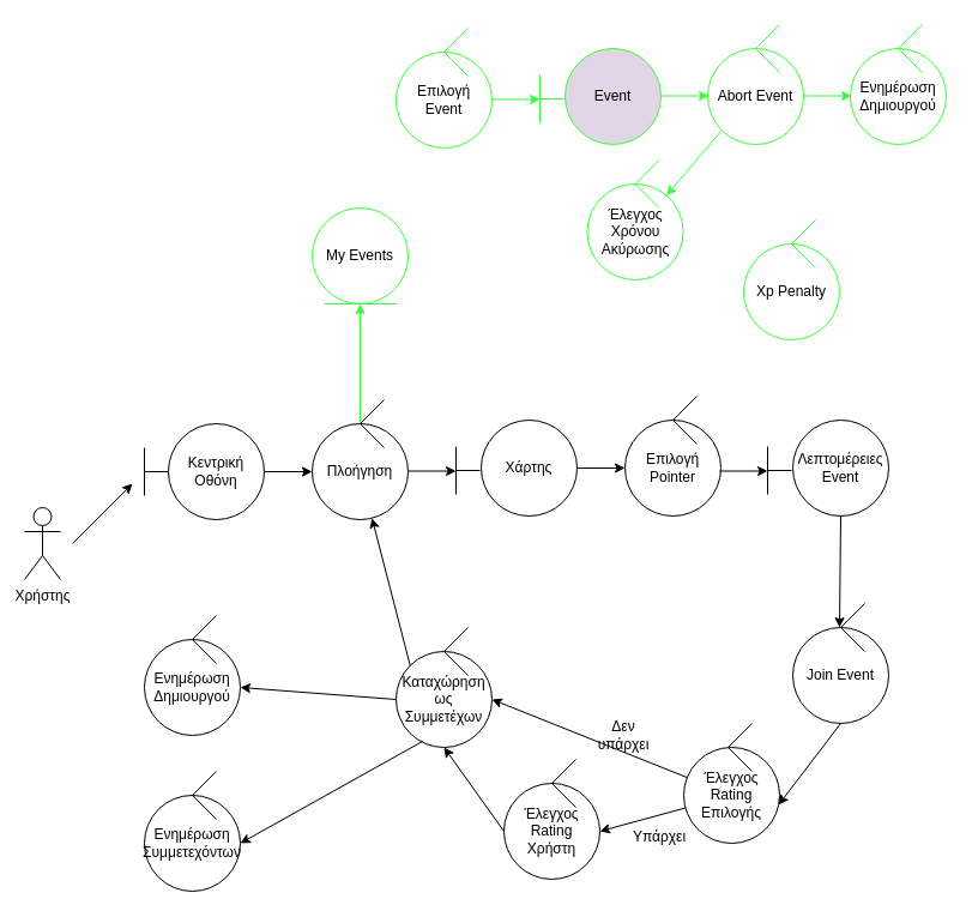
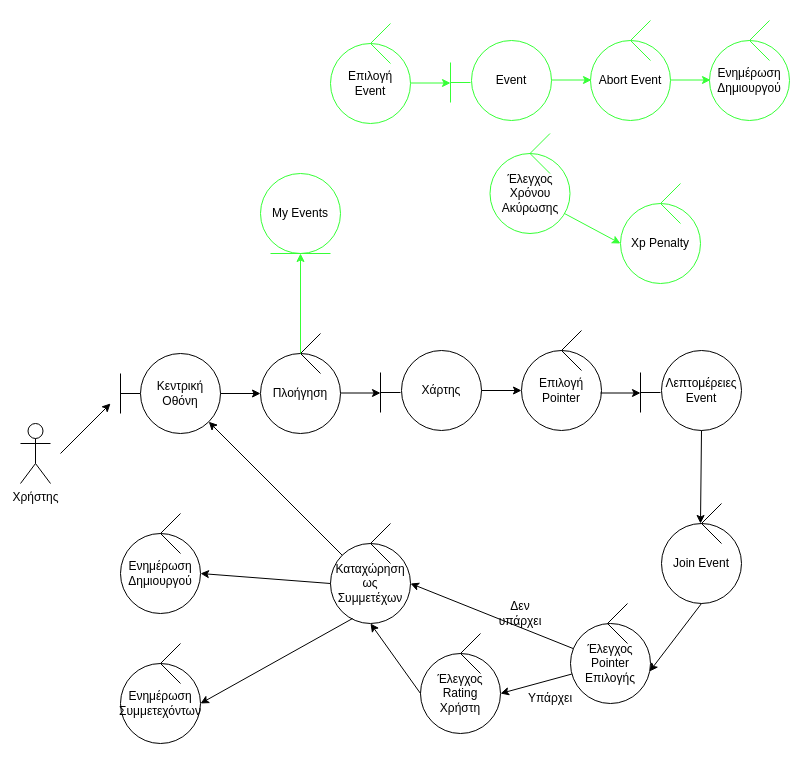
  <mxCell id="0" />
  <mxCell id="1" parent="0" />
  <mxCell id="2" value="Χρήστης" style="shape=umlActor;verticalLabelPosition=bottom;verticalAlign=top;html=1;outlineConnect=0;" vertex="1" parent="1"><mxGeometry x="20" y="423" width="30" height="60" as="geometry" /></mxCell>
  <mxCell id="3" value="" style="endArrow=none;html=1;rounded=0;" edge="1" parent="1"><mxGeometry width="50" height="50" relative="1" as="geometry"><mxPoint x="120" y="393" as="sourcePoint" /><mxPoint x="140" y="393" as="targetPoint" /></mxGeometry></mxCell>
  <mxCell id="4" value="" style="endArrow=none;html=1;rounded=0;" edge="1" parent="1"><mxGeometry width="50" height="50" relative="1" as="geometry"><mxPoint x="120" y="413" as="sourcePoint" /><mxPoint x="120" y="373" as="targetPoint" /></mxGeometry></mxCell>
  <mxCell id="5" value="" style="endArrow=classic;html=1;rounded=0;" edge="1" parent="1"><mxGeometry width="50" height="50" relative="1" as="geometry"><mxPoint x="60" y="453" as="sourcePoint" /><mxPoint x="110" y="403" as="targetPoint" /></mxGeometry></mxCell>
  <mxCell id="6" value="Κεντρική Οθόνη" style="ellipse;whiteSpace=wrap;html=1;aspect=fixed;" vertex="1" parent="1"><mxGeometry x="140" y="353" width="80" height="80" as="geometry" /></mxCell>
  <mxCell id="7" value="Πλοήγηση" style="ellipse;whiteSpace=wrap;html=1;aspect=fixed;" vertex="1" parent="1"><mxGeometry x="260" y="353" width="80" height="80" as="geometry" /></mxCell>
  <mxCell id="8" value="" style="endArrow=none;html=1;rounded=0;" edge="1" parent="1"><mxGeometry width="50" height="50" relative="1" as="geometry"><mxPoint x="300" y="353" as="sourcePoint" /><mxPoint x="320" y="333" as="targetPoint" /></mxGeometry></mxCell>
  <mxCell id="9" value="" style="endArrow=none;html=1;rounded=0;" edge="1" parent="1"><mxGeometry width="50" height="50" relative="1" as="geometry"><mxPoint x="300" y="353" as="sourcePoint" /><mxPoint x="320" y="373" as="targetPoint" /></mxGeometry></mxCell>
  <mxCell id="10" value="" style="endArrow=classic;html=1;rounded=0;entryX=0;entryY=0.5;entryDx=0;entryDy=0;" edge="1" target="7" parent="1"><mxGeometry width="50" height="50" relative="1" as="geometry"><mxPoint x="220" y="393" as="sourcePoint" /><mxPoint x="310" y="403" as="targetPoint" /></mxGeometry></mxCell>
  <mxCell id="11" value="Χάρτης" style="ellipse;whiteSpace=wrap;html=1;aspect=fixed;" vertex="1" parent="1"><mxGeometry x="401" y="350" width="80" height="80" as="geometry" /></mxCell>
  <mxCell id="12" value="" style="endArrow=none;html=1;rounded=0;" edge="1" parent="1"><mxGeometry width="50" height="50" relative="1" as="geometry"><mxPoint x="380" y="412" as="sourcePoint" /><mxPoint x="380" y="372" as="targetPoint" /></mxGeometry></mxCell>
  <mxCell id="13" value="" style="endArrow=none;html=1;rounded=0;" edge="1" parent="1"><mxGeometry width="50" height="50" relative="1" as="geometry"><mxPoint x="380" y="392" as="sourcePoint" /><mxPoint x="400" y="392" as="targetPoint" /></mxGeometry></mxCell>
  <mxCell id="14" value="" style="endArrow=classic;html=1;rounded=0;entryX=0;entryY=0.5;entryDx=0;entryDy=0;" edge="1" parent="1"><mxGeometry width="50" height="50" relative="1" as="geometry"><mxPoint x="340" y="392.5" as="sourcePoint" /><mxPoint x="380" y="392.5" as="targetPoint" /></mxGeometry></mxCell>
  <mxCell id="15" value="Επιλογή Pointer" style="ellipse;whiteSpace=wrap;html=1;aspect=fixed;" vertex="1" parent="1"><mxGeometry x="521" y="350" width="80" height="80" as="geometry" /></mxCell>
  <mxCell id="16" value="" style="endArrow=none;html=1;rounded=0;" edge="1" parent="1"><mxGeometry width="50" height="50" relative="1" as="geometry"><mxPoint x="561" y="350" as="sourcePoint" /><mxPoint x="581" y="330" as="targetPoint" /></mxGeometry></mxCell>
  <mxCell id="17" value="" style="endArrow=none;html=1;rounded=0;" edge="1" parent="1"><mxGeometry width="50" height="50" relative="1" as="geometry"><mxPoint x="561" y="350" as="sourcePoint" /><mxPoint x="581" y="370" as="targetPoint" /></mxGeometry></mxCell>
  <mxCell id="18" value="" style="endArrow=classic;html=1;rounded=0;entryX=0;entryY=0.5;entryDx=0;entryDy=0;" edge="1" target="15" parent="1"><mxGeometry width="50" height="50" relative="1" as="geometry"><mxPoint x="481" y="390" as="sourcePoint" /><mxPoint x="571" y="400" as="targetPoint" /></mxGeometry></mxCell>
  <mxCell id="19" value="" style="endArrow=none;html=1;rounded=0;" edge="1" parent="1"><mxGeometry width="50" height="50" relative="1" as="geometry"><mxPoint x="640" y="412" as="sourcePoint" /><mxPoint x="640" y="372" as="targetPoint" /></mxGeometry></mxCell>
  <mxCell id="20" value="" style="endArrow=none;html=1;rounded=0;" edge="1" parent="1"><mxGeometry width="50" height="50" relative="1" as="geometry"><mxPoint x="640" y="392" as="sourcePoint" /><mxPoint x="660" y="392" as="targetPoint" /></mxGeometry></mxCell>
  <mxCell id="21" value="" style="endArrow=classic;html=1;rounded=0;entryX=0;entryY=0.5;entryDx=0;entryDy=0;" edge="1" parent="1"><mxGeometry width="50" height="50" relative="1" as="geometry"><mxPoint x="600" y="392.5" as="sourcePoint" /><mxPoint x="640" y="392.5" as="targetPoint" /></mxGeometry></mxCell>
  <mxCell id="22" value="Λεπτομέρειες Event" style="ellipse;whiteSpace=wrap;html=1;aspect=fixed;" vertex="1" parent="1"><mxGeometry x="661" y="350" width="80" height="80" as="geometry" /></mxCell>
  <mxCell id="23" value="Join Event" style="ellipse;whiteSpace=wrap;html=1;aspect=fixed;" vertex="1" parent="1"><mxGeometry x="661" y="523" width="80" height="80" as="geometry" /></mxCell>
  <mxCell id="24" value="" style="endArrow=none;html=1;rounded=0;" edge="1" parent="1"><mxGeometry width="50" height="50" relative="1" as="geometry"><mxPoint x="701" y="523" as="sourcePoint" /><mxPoint x="721" y="503" as="targetPoint" /></mxGeometry></mxCell>
  <mxCell id="25" value="" style="endArrow=none;html=1;rounded=0;" edge="1" parent="1"><mxGeometry width="50" height="50" relative="1" as="geometry"><mxPoint x="701" y="523" as="sourcePoint" /><mxPoint x="721" y="543" as="targetPoint" /></mxGeometry></mxCell>
  <mxCell id="26" value="" style="endArrow=classic;html=1;rounded=0;exitX=0.5;exitY=1;exitDx=0;exitDy=0;" edge="1" parent="1" source="22"><mxGeometry width="50" height="50" relative="1" as="geometry"><mxPoint x="621" y="563" as="sourcePoint" /><mxPoint x="700" y="523" as="targetPoint" /></mxGeometry></mxCell>
- <mxCell id="27" value="Έλεγχος Rating Επιλογής" style="ellipse;whiteSpace=wrap;html=1;aspect=fixed;" vertex="1" parent="1"><mxGeometry x="570" y="623" width="80" height="80" as="geometry" /></mxCell>
+ <mxCell id="27" value="Έλεγχος Pointer Επιλογής" style="ellipse;whiteSpace=wrap;html=1;aspect=fixed;" vertex="1" parent="1"><mxGeometry x="570" y="623" width="80" height="80" as="geometry" /></mxCell>
  <mxCell id="28" value="" style="endArrow=none;html=1;rounded=0;" edge="1" parent="1"><mxGeometry width="50" height="50" relative="1" as="geometry"><mxPoint x="607" y="623" as="sourcePoint" /><mxPoint x="627" y="603" as="targetPoint" /></mxGeometry></mxCell>
  <mxCell id="29" value="" style="endArrow=none;html=1;rounded=0;" edge="1" parent="1"><mxGeometry width="50" height="50" relative="1" as="geometry"><mxPoint x="607" y="623" as="sourcePoint" /><mxPoint x="627" y="643" as="targetPoint" /></mxGeometry></mxCell>
  <mxCell id="30" value="" style="endArrow=classic;html=1;rounded=0;exitX=0.5;exitY=1;exitDx=0;exitDy=0;entryX=0.988;entryY=0.6;entryDx=0;entryDy=0;entryPerimeter=0;" edge="1" parent="1" source="23" target="27"><mxGeometry width="50" height="50" relative="1" as="geometry"><mxPoint x="380" y="473" as="sourcePoint" /><mxPoint x="430" y="423" as="targetPoint" /></mxGeometry></mxCell>
  <mxCell id="31" value="" style="endArrow=classic;html=1;rounded=0;" edge="1" parent="1" source="27"><mxGeometry width="50" height="50" relative="1" as="geometry"><mxPoint x="471" y="733" as="sourcePoint" /><mxPoint x="500" y="693" as="targetPoint" /></mxGeometry></mxCell>
  <mxCell id="32" value="Υπάρχει " style="text;html=1;strokeColor=none;fillColor=none;align=center;verticalAlign=middle;whiteSpace=wrap;rounded=0;" vertex="1" parent="1"><mxGeometry x="520" y="683" width="60" height="30" as="geometry" /></mxCell>
  <mxCell id="33" value="Έλεγχος Rating Χρήστη" style="ellipse;whiteSpace=wrap;html=1;aspect=fixed;" vertex="1" parent="1"><mxGeometry x="420" y="653" width="80" height="80" as="geometry" /></mxCell>
  <mxCell id="34" value="" style="endArrow=none;html=1;rounded=0;" edge="1" parent="1"><mxGeometry width="50" height="50" relative="1" as="geometry"><mxPoint x="460" y="653" as="sourcePoint" /><mxPoint x="480" y="633" as="targetPoint" /></mxGeometry></mxCell>
  <mxCell id="35" value="" style="endArrow=none;html=1;rounded=0;" edge="1" parent="1"><mxGeometry width="50" height="50" relative="1" as="geometry"><mxPoint x="460" y="653" as="sourcePoint" /><mxPoint x="480" y="673" as="targetPoint" /></mxGeometry></mxCell>
  <mxCell id="36" value="Καταχώρηση ως Συμμετέχων" style="ellipse;whiteSpace=wrap;html=1;aspect=fixed;" vertex="1" parent="1"><mxGeometry x="330" y="543" width="80" height="80" as="geometry" /></mxCell>
  <mxCell id="37" value="" style="endArrow=none;html=1;rounded=0;" edge="1" parent="1"><mxGeometry width="50" height="50" relative="1" as="geometry"><mxPoint x="370" y="543" as="sourcePoint" /><mxPoint x="390" y="523" as="targetPoint" /></mxGeometry></mxCell>
  <mxCell id="38" value="" style="endArrow=none;html=1;rounded=0;" edge="1" parent="1"><mxGeometry width="50" height="50" relative="1" as="geometry"><mxPoint x="370" y="543" as="sourcePoint" /><mxPoint x="390" y="563" as="targetPoint" /></mxGeometry></mxCell>
  <mxCell id="39" value="" style="endArrow=classic;html=1;rounded=0;entryX=1;entryY=0.5;entryDx=0;entryDy=0;" edge="1" parent="1" source="27" target="36"><mxGeometry width="50" height="50" relative="1" as="geometry"><mxPoint x="705" y="615" as="sourcePoint" /><mxPoint x="659.04" y="681" as="targetPoint" /></mxGeometry></mxCell>
  <mxCell id="40" value="Δεν υπάρχει" style="text;html=1;strokeColor=none;fillColor=none;align=center;verticalAlign=middle;whiteSpace=wrap;rounded=0;" vertex="1" parent="1"><mxGeometry x="490" y="598" width="60" height="30" as="geometry" /></mxCell>
  <mxCell id="41" value="" style="endArrow=classic;html=1;rounded=0;entryX=0.5;entryY=1;entryDx=0;entryDy=0;exitX=0;exitY=0.5;exitDx=0;exitDy=0;" edge="1" parent="1" source="33" target="36"><mxGeometry width="50" height="50" relative="1" as="geometry"><mxPoint x="705" y="615" as="sourcePoint" /><mxPoint x="659.04" y="681" as="targetPoint" /></mxGeometry></mxCell>
  <mxCell id="42" value="Ενημέρωση Συμμετεχόντων" style="ellipse;whiteSpace=wrap;html=1;aspect=fixed;" vertex="1" parent="1"><mxGeometry x="120" y="663" width="80" height="80" as="geometry" /></mxCell>
  <mxCell id="43" value="" style="endArrow=none;html=1;rounded=0;" edge="1" parent="1"><mxGeometry width="50" height="50" relative="1" as="geometry"><mxPoint x="160" y="663" as="sourcePoint" /><mxPoint x="180" y="643" as="targetPoint" /></mxGeometry></mxCell>
  <mxCell id="44" value="" style="endArrow=none;html=1;rounded=0;" edge="1" parent="1"><mxGeometry width="50" height="50" relative="1" as="geometry"><mxPoint x="160" y="663" as="sourcePoint" /><mxPoint x="180" y="683" as="targetPoint" /></mxGeometry></mxCell>
  <mxCell id="45" value="Ενημέρωση Δημιουργού" style="ellipse;whiteSpace=wrap;html=1;aspect=fixed;" vertex="1" parent="1"><mxGeometry x="120" y="533" width="80" height="80" as="geometry" /></mxCell>
  <mxCell id="46" value="" style="endArrow=none;html=1;rounded=0;" edge="1" parent="1"><mxGeometry width="50" height="50" relative="1" as="geometry"><mxPoint x="160" y="533" as="sourcePoint" /><mxPoint x="180" y="513" as="targetPoint" /></mxGeometry></mxCell>
  <mxCell id="47" value="" style="endArrow=none;html=1;rounded=0;" edge="1" parent="1"><mxGeometry width="50" height="50" relative="1" as="geometry"><mxPoint x="160" y="533" as="sourcePoint" /><mxPoint x="180" y="553" as="targetPoint" /></mxGeometry></mxCell>
- <mxCell id="48" value="" style="endArrow=classic;html=1;rounded=0;exitX=0;exitY=0;exitDx=0;exitDy=0;" edge="1" parent="1" source="36" target="7"><mxGeometry width="50" height="50" relative="1" as="geometry"><mxPoint x="380" y="473" as="sourcePoint" /><mxPoint x="430" y="423" as="targetPoint" /></mxGeometry></mxCell>
+ <mxCell id="48" value="" style="endArrow=classic;html=1;rounded=0;exitX=0;exitY=0;exitDx=0;exitDy=0;" edge="1" parent="1" source="36" target="6"><mxGeometry width="50" height="50" relative="1" as="geometry"><mxPoint x="380" y="473" as="sourcePoint" /><mxPoint x="430" y="423" as="targetPoint" /></mxGeometry></mxCell>
  <mxCell id="49" value="" style="endArrow=classic;html=1;rounded=0;exitX=0.275;exitY=0.938;exitDx=0;exitDy=0;entryX=1;entryY=0.5;entryDx=0;entryDy=0;exitPerimeter=0;" edge="1" parent="1" source="36" target="42"><mxGeometry width="50" height="50" relative="1" as="geometry"><mxPoint x="340" y="613" as="sourcePoint" /><mxPoint x="288.04" y="681" as="targetPoint" /></mxGeometry></mxCell>
  <mxCell id="50" value="" style="endArrow=classic;html=1;rounded=0;entryX=1;entryY=0.5;entryDx=0;entryDy=0;exitX=0;exitY=0.5;exitDx=0;exitDy=0;" edge="1" parent="1" source="36" target="45"><mxGeometry width="50" height="50" relative="1" as="geometry"><mxPoint x="380" y="703" as="sourcePoint" /><mxPoint x="330" y="633" as="targetPoint" /></mxGeometry></mxCell>
  <mxCell id="51" value="My Events" style="ellipse;whiteSpace=wrap;html=1;aspect=fixed;strokeColor=#36FF36;" vertex="1" parent="1"><mxGeometry x="260" y="173" width="80" height="80" as="geometry" /></mxCell>
  <mxCell id="52" value="" style="endArrow=none;html=1;rounded=0;strokeColor=#36FF36;" edge="1" parent="1"><mxGeometry width="50" height="50" relative="1" as="geometry"><mxPoint x="270" y="253" as="sourcePoint" /><mxPoint x="330" y="253" as="targetPoint" /></mxGeometry></mxCell>
  <mxCell id="53" value="" style="endArrow=classic;html=1;rounded=0;strokeColor=#36FF36;" edge="1" parent="1"><mxGeometry width="50" height="50" relative="1" as="geometry"><mxPoint x="300" y="353" as="sourcePoint" /><mxPoint x="300" y="253" as="targetPoint" /></mxGeometry></mxCell>
  <mxCell id="54" value="Επιλογή Event" style="ellipse;whiteSpace=wrap;html=1;aspect=fixed;strokeColor=#36FF36;" vertex="1" parent="1"><mxGeometry x="330" y="43" width="80" height="80" as="geometry" /></mxCell>
  <mxCell id="55" value="" style="endArrow=none;html=1;rounded=0;strokeColor=#36FF36;" edge="1" parent="1"><mxGeometry width="50" height="50" relative="1" as="geometry"><mxPoint x="370" y="43" as="sourcePoint" /><mxPoint x="390" y="23" as="targetPoint" /></mxGeometry></mxCell>
  <mxCell id="56" value="" style="endArrow=none;html=1;rounded=0;strokeColor=#36FF36;" edge="1" parent="1"><mxGeometry width="50" height="50" relative="1" as="geometry"><mxPoint x="370" y="43" as="sourcePoint" /><mxPoint x="390" y="63" as="targetPoint" /></mxGeometry></mxCell>
  <mxCell id="57" value="" style="endArrow=none;html=1;rounded=0;strokeColor=#36FF36;" edge="1" parent="1"><mxGeometry width="50" height="50" relative="1" as="geometry"><mxPoint x="450" y="102" as="sourcePoint" /><mxPoint x="450" y="62" as="targetPoint" /></mxGeometry></mxCell>
  <mxCell id="58" value="" style="endArrow=none;html=1;rounded=0;strokeColor=#36FF36;" edge="1" parent="1"><mxGeometry width="50" height="50" relative="1" as="geometry"><mxPoint x="450" y="82" as="sourcePoint" /><mxPoint x="470" y="82" as="targetPoint" /></mxGeometry></mxCell>
- <mxCell id="59" value="Event " style="ellipse;whiteSpace=wrap;html=1;aspect=fixed;strokeColor=#36FF36;fillColor=#e1d5e7;" vertex="1" parent="1"><mxGeometry x="471" y="40" width="80" height="80" as="geometry" /></mxCell>
+ <mxCell id="59" value="Event " style="ellipse;whiteSpace=wrap;html=1;aspect=fixed;strokeColor=#36FF36;" vertex="1" parent="1"><mxGeometry x="471" y="40" width="80" height="80" as="geometry" /></mxCell>
  <mxCell id="60" value="" style="endArrow=classic;html=1;rounded=0;entryX=0;entryY=0.5;entryDx=0;entryDy=0;strokeColor=#36FF36;" edge="1" parent="1"><mxGeometry width="50" height="50" relative="1" as="geometry"><mxPoint x="410" y="82.5" as="sourcePoint" /><mxPoint x="450" y="82.5" as="targetPoint" /></mxGeometry></mxCell>
  <mxCell id="61" value="Abort Event" style="ellipse;whiteSpace=wrap;html=1;aspect=fixed;strokeColor=#36FF36;" vertex="1" parent="1"><mxGeometry x="590" y="40" width="80" height="80" as="geometry" /></mxCell>
  <mxCell id="62" value="" style="endArrow=none;html=1;rounded=0;strokeColor=#36FF36;" edge="1" parent="1"><mxGeometry width="50" height="50" relative="1" as="geometry"><mxPoint x="630" y="40" as="sourcePoint" /><mxPoint x="650" y="20" as="targetPoint" /></mxGeometry></mxCell>
  <mxCell id="63" value="" style="endArrow=none;html=1;rounded=0;strokeColor=#36FF36;" edge="1" parent="1"><mxGeometry width="50" height="50" relative="1" as="geometry"><mxPoint x="630" y="40" as="sourcePoint" /><mxPoint x="650" y="60" as="targetPoint" /></mxGeometry></mxCell>
  <mxCell id="64" value="" style="endArrow=classic;html=1;rounded=0;entryX=0;entryY=0.5;entryDx=0;entryDy=0;strokeColor=#36FF36;" edge="1" parent="1"><mxGeometry width="50" height="50" relative="1" as="geometry"><mxPoint x="551" y="79.5" as="sourcePoint" /><mxPoint x="591" y="79.5" as="targetPoint" /></mxGeometry></mxCell>
  <mxCell id="65" value="Ενημέρωση Δημιουργού" style="ellipse;whiteSpace=wrap;html=1;aspect=fixed;strokeColor=#36FF36;" vertex="1" parent="1"><mxGeometry x="709" y="40" width="80" height="80" as="geometry" /></mxCell>
  <mxCell id="66" value="" style="endArrow=none;html=1;rounded=0;strokeColor=#36FF36;" edge="1" parent="1"><mxGeometry width="50" height="50" relative="1" as="geometry"><mxPoint x="749" y="40" as="sourcePoint" /><mxPoint x="769" y="20" as="targetPoint" /></mxGeometry></mxCell>
  <mxCell id="67" value="" style="endArrow=none;html=1;rounded=0;strokeColor=#36FF36;" edge="1" parent="1"><mxGeometry width="50" height="50" relative="1" as="geometry"><mxPoint x="749" y="40" as="sourcePoint" /><mxPoint x="769" y="60" as="targetPoint" /></mxGeometry></mxCell>
  <mxCell id="68" value="" style="endArrow=classic;html=1;rounded=0;entryX=0;entryY=0.5;entryDx=0;entryDy=0;strokeColor=#36FF36;" edge="1" parent="1"><mxGeometry width="50" height="50" relative="1" as="geometry"><mxPoint x="670" y="79.5" as="sourcePoint" /><mxPoint x="710" y="79.5" as="targetPoint" /></mxGeometry></mxCell>
  <mxCell id="69" value="Έλεγχος Χρόνου Ακύρωσης" style="ellipse;whiteSpace=wrap;html=1;aspect=fixed;strokeColor=#36FF36;" vertex="1" parent="1"><mxGeometry x="489.5" y="153" width="80" height="80" as="geometry" /></mxCell>
  <mxCell id="70" value="" style="endArrow=none;html=1;rounded=0;strokeColor=#36FF36;" edge="1" parent="1"><mxGeometry width="50" height="50" relative="1" as="geometry"><mxPoint x="529.5" y="153" as="sourcePoint" /><mxPoint x="549.5" y="133" as="targetPoint" /></mxGeometry></mxCell>
  <mxCell id="71" value="" style="endArrow=none;html=1;rounded=0;strokeColor=#36FF36;" edge="1" parent="1"><mxGeometry width="50" height="50" relative="1" as="geometry"><mxPoint x="529.5" y="153" as="sourcePoint" /><mxPoint x="549.5" y="173" as="targetPoint" /></mxGeometry></mxCell>
- <mxCell id="72" value="" style="endArrow=classic;html=1;rounded=0;exitX=0;exitY=1;exitDx=0;exitDy=0;strokeColor=#36FF36;" edge="1" parent="1" source="61" target="69"><mxGeometry width="50" height="50" relative="1" as="geometry"><mxPoint x="450.5" y="192.5" as="sourcePoint" /><mxPoint x="490.5" y="192.5" as="targetPoint" /></mxGeometry></mxCell>
  <mxCell id="73" value="Xp Penalty" style="ellipse;whiteSpace=wrap;html=1;aspect=fixed;strokeColor=#36FF36;" vertex="1" parent="1"><mxGeometry x="620" y="203" width="80" height="80" as="geometry" /></mxCell>
  <mxCell id="74" value="" style="endArrow=none;html=1;rounded=0;strokeColor=#36FF36;" edge="1" parent="1"><mxGeometry width="50" height="50" relative="1" as="geometry"><mxPoint x="660" y="203" as="sourcePoint" /><mxPoint x="680" y="183" as="targetPoint" /></mxGeometry></mxCell>
  <mxCell id="75" value="" style="endArrow=none;html=1;rounded=0;strokeColor=#36FF36;" edge="1" parent="1"><mxGeometry width="50" height="50" relative="1" as="geometry"><mxPoint x="660" y="203" as="sourcePoint" /><mxPoint x="680" y="223" as="targetPoint" /></mxGeometry></mxCell>
+ <mxCell id="76" value="" style="endArrow=classic;html=1;rounded=0;exitX=0.931;exitY=0.75;exitDx=0;exitDy=0;entryX=0;entryY=0.5;entryDx=0;entryDy=0;exitPerimeter=0;strokeColor=#36FF36;" edge="1" parent="1" source="69" target="73"><mxGeometry width="50" height="50" relative="1" as="geometry"><mxPoint x="611.716" y="118.284" as="sourcePoint" /><mxPoint x="565.532" y="172.63" as="targetPoint" /></mxGeometry></mxCell>
